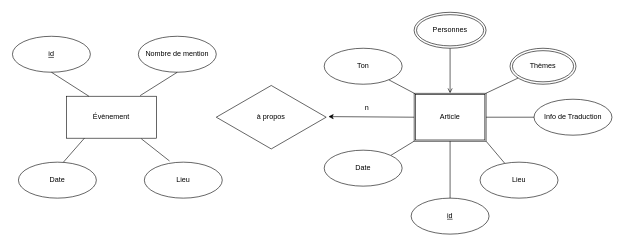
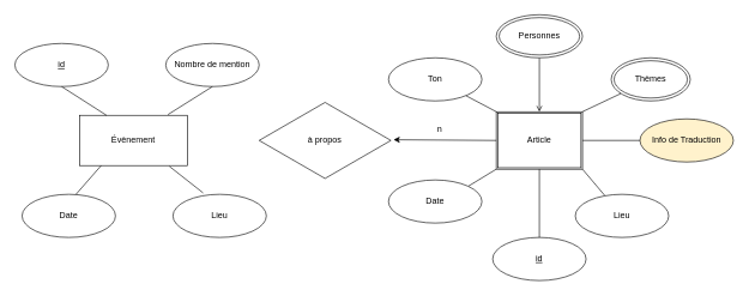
  <mxCell id="0" />
  <mxCell id="1" parent="0" />
  <mxCell id="2" value="Évènement" style="rounded=0;whiteSpace=wrap;html=1;" vertex="1" parent="1"><mxGeometry x="110" y="160" width="150" height="70" as="geometry" /></mxCell>
  <mxCell id="3" value="Date" style="ellipse;whiteSpace=wrap;html=1;" vertex="1" parent="1"><mxGeometry x="30" y="270" width="130" height="60" as="geometry" /></mxCell>
  <mxCell id="4" value="Lieu" style="ellipse;whiteSpace=wrap;html=1;" vertex="1" parent="1"><mxGeometry x="240" y="270" width="130" height="60" as="geometry" /></mxCell>
  <mxCell id="5" value="&lt;div&gt;Nombre de mention&lt;/div&gt;" style="ellipse;whiteSpace=wrap;html=1;" vertex="1" parent="1"><mxGeometry x="230" y="60" width="130" height="60" as="geometry" /></mxCell>
  <mxCell id="6" style="rounded=0;orthogonalLoop=1;jettySize=auto;html=1;exitX=0;exitY=1;exitDx=0;exitDy=0;entryX=1;entryY=0;entryDx=0;entryDy=0;endArrow=none;endFill=0;strokeColor=#000000;" edge="1" parent="1" source="7" target="15"><mxGeometry relative="1" as="geometry" /></mxCell>
  <mxCell id="7" value="&lt;div&gt;Article&lt;/div&gt;" style="shape=ext;double=1;rounded=0;whiteSpace=wrap;html=1;" vertex="1" parent="1"><mxGeometry x="690" y="155" width="120" height="80" as="geometry" /></mxCell>
  <mxCell id="8" value="à propos" style="html=1;whiteSpace=wrap;aspect=fixed;shape=isoRectangle;" vertex="1" parent="1"><mxGeometry x="360" y="140" width="183.33" height="110" as="geometry" /></mxCell>
  <mxCell id="9" value="" style="endArrow=classic;html=1;exitX=0;exitY=0.5;exitDx=0;exitDy=0;strokeWidth=1;endFill=1;" edge="1" parent="1" source="7"><mxGeometry width="50" height="50" relative="1" as="geometry"><mxPoint x="504.34" y="194.5" as="sourcePoint" /><mxPoint x="547" y="194" as="targetPoint" /></mxGeometry></mxCell>
  <mxCell id="10" value="" style="endArrow=none;html=1;entryX=0.2;entryY=1;entryDx=0;entryDy=0;entryPerimeter=0;exitX=0.577;exitY=0;exitDx=0;exitDy=0;exitPerimeter=0;" edge="1" parent="1" source="3" target="2"><mxGeometry width="50" height="50" relative="1" as="geometry"><mxPoint x="30" y="400" as="sourcePoint" /><mxPoint x="80" y="350" as="targetPoint" /></mxGeometry></mxCell>
  <mxCell id="11" value="" style="endArrow=none;html=1;entryX=0.833;entryY=1.014;entryDx=0;entryDy=0;entryPerimeter=0;exitX=0.323;exitY=-0.033;exitDx=0;exitDy=0;exitPerimeter=0;" edge="1" parent="1" source="4" target="2"><mxGeometry width="50" height="50" relative="1" as="geometry"><mxPoint x="115.01" y="280" as="sourcePoint" /><mxPoint x="150" y="240" as="targetPoint" /></mxGeometry></mxCell>
  <mxCell id="12" value="" style="endArrow=none;html=1;entryX=0.5;entryY=1;entryDx=0;entryDy=0;exitX=0.82;exitY=-0.014;exitDx=0;exitDy=0;exitPerimeter=0;" edge="1" parent="1" source="2" target="5"><mxGeometry width="50" height="50" relative="1" as="geometry"><mxPoint x="261.99" y="278.02" as="sourcePoint" /><mxPoint x="244.95" y="240.98" as="targetPoint" /></mxGeometry></mxCell>
  <mxCell id="13" style="rounded=0;orthogonalLoop=1;jettySize=auto;html=1;entryX=1;entryY=1;entryDx=0;entryDy=0;endArrow=none;endFill=0;strokeColor=#000000;" edge="1" parent="1" source="14" target="7"><mxGeometry relative="1" as="geometry" /></mxCell>
  <mxCell id="14" value="Lieu" style="ellipse;whiteSpace=wrap;html=1;" vertex="1" parent="1"><mxGeometry x="800" y="270" width="130" height="60" as="geometry" /></mxCell>
  <mxCell id="15" value="Date" style="ellipse;whiteSpace=wrap;html=1;" vertex="1" parent="1"><mxGeometry x="540" y="250" width="130" height="60" as="geometry" /></mxCell>
  <mxCell id="16" style="edgeStyle=orthogonalEdgeStyle;rounded=0;orthogonalLoop=1;jettySize=auto;html=1;entryX=0.5;entryY=0;entryDx=0;entryDy=0;endArrow=open;endFill=0;strokeColor=#000000;" edge="1" parent="1" source="17" target="7"><mxGeometry relative="1" as="geometry" /></mxCell>
  <mxCell id="17" value="Personnes" style="ellipse;shape=doubleEllipse;whiteSpace=wrap;html=1;" vertex="1" parent="1"><mxGeometry x="690" y="20" width="120" height="60" as="geometry" /></mxCell>
  <mxCell id="18" style="rounded=0;orthogonalLoop=1;jettySize=auto;html=1;entryX=1;entryY=0;entryDx=0;entryDy=0;endArrow=none;endFill=0;strokeColor=#000000;" edge="1" parent="1" source="19" target="7"><mxGeometry relative="1" as="geometry" /></mxCell>
  <mxCell id="19" value="Thèmes" style="ellipse;shape=doubleEllipse;whiteSpace=wrap;html=1;" vertex="1" parent="1"><mxGeometry x="850" y="80" width="110" height="60" as="geometry" /></mxCell>
  <mxCell id="20" style="orthogonalLoop=1;jettySize=auto;html=1;entryX=0;entryY=0;entryDx=0;entryDy=0;endArrow=none;endFill=0;strokeColor=#000000;rounded=0;" edge="1" parent="1" source="21" target="7"><mxGeometry relative="1" as="geometry" /></mxCell>
  <mxCell id="21" value="&lt;div&gt;Ton&lt;/div&gt;" style="ellipse;whiteSpace=wrap;html=1;" vertex="1" parent="1"><mxGeometry x="540" y="80" width="130" height="60" as="geometry" /></mxCell>
  <mxCell id="22" value="&lt;div&gt;n&lt;/div&gt;" style="text;html=1;align=center;verticalAlign=middle;resizable=0;points=[];labelBackgroundColor=#ffffff;" vertex="1" connectable="0" parent="1"><mxGeometry x="605" y="195" as="geometry"><mxPoint x="5" y="-17" as="offset" /></mxGeometry></mxCell>
  <mxCell id="23" style="edgeStyle=orthogonalEdgeStyle;rounded=0;orthogonalLoop=1;jettySize=auto;html=1;strokeColor=#000000;endArrow=none;endFill=0;entryX=1;entryY=0.5;entryDx=0;entryDy=0;" edge="1" parent="1" source="24" target="7"><mxGeometry relative="1" as="geometry"><mxPoint x="830" y="200" as="targetPoint" /></mxGeometry></mxCell>
- <mxCell id="24" value="&lt;div&gt;Info de Traduction&lt;/div&gt;" style="ellipse;whiteSpace=wrap;html=1;" vertex="1" parent="1"><mxGeometry x="890" y="165" width="130" height="60" as="geometry" /></mxCell>
+ <mxCell id="24" value="&lt;div&gt;Info de Traduction&lt;/div&gt;" style="ellipse;whiteSpace=wrap;html=1;fillColor=#fff2cc;" vertex="1" parent="1"><mxGeometry x="890" y="165" width="130" height="60" as="geometry" /></mxCell>
  <mxCell id="25" value="&lt;u&gt;id&lt;/u&gt;" style="ellipse;whiteSpace=wrap;html=1;" vertex="1" parent="1"><mxGeometry x="20" y="60" width="130" height="60" as="geometry" /></mxCell>
  <mxCell id="26" value="" style="endArrow=none;html=1;entryX=0.5;entryY=1;entryDx=0;entryDy=0;exitX=0.25;exitY=0;exitDx=0;exitDy=0;" edge="1" parent="1" source="2" target="25"><mxGeometry width="50" height="50" relative="1" as="geometry"><mxPoint x="20" y="500" as="sourcePoint" /><mxPoint x="70" y="450" as="targetPoint" /></mxGeometry></mxCell>
  <mxCell id="27" value="&lt;u&gt;id&lt;/u&gt;" style="ellipse;whiteSpace=wrap;html=1;" vertex="1" parent="1"><mxGeometry x="685" y="330" width="130" height="60" as="geometry" /></mxCell>
  <mxCell id="28" value="" style="endArrow=none;html=1;entryX=0.5;entryY=1;entryDx=0;entryDy=0;exitX=0.5;exitY=0;exitDx=0;exitDy=0;" edge="1" parent="1" source="27" target="7"><mxGeometry width="50" height="50" relative="1" as="geometry"><mxPoint x="20" y="460" as="sourcePoint" /><mxPoint x="70" y="410" as="targetPoint" /></mxGeometry></mxCell>
